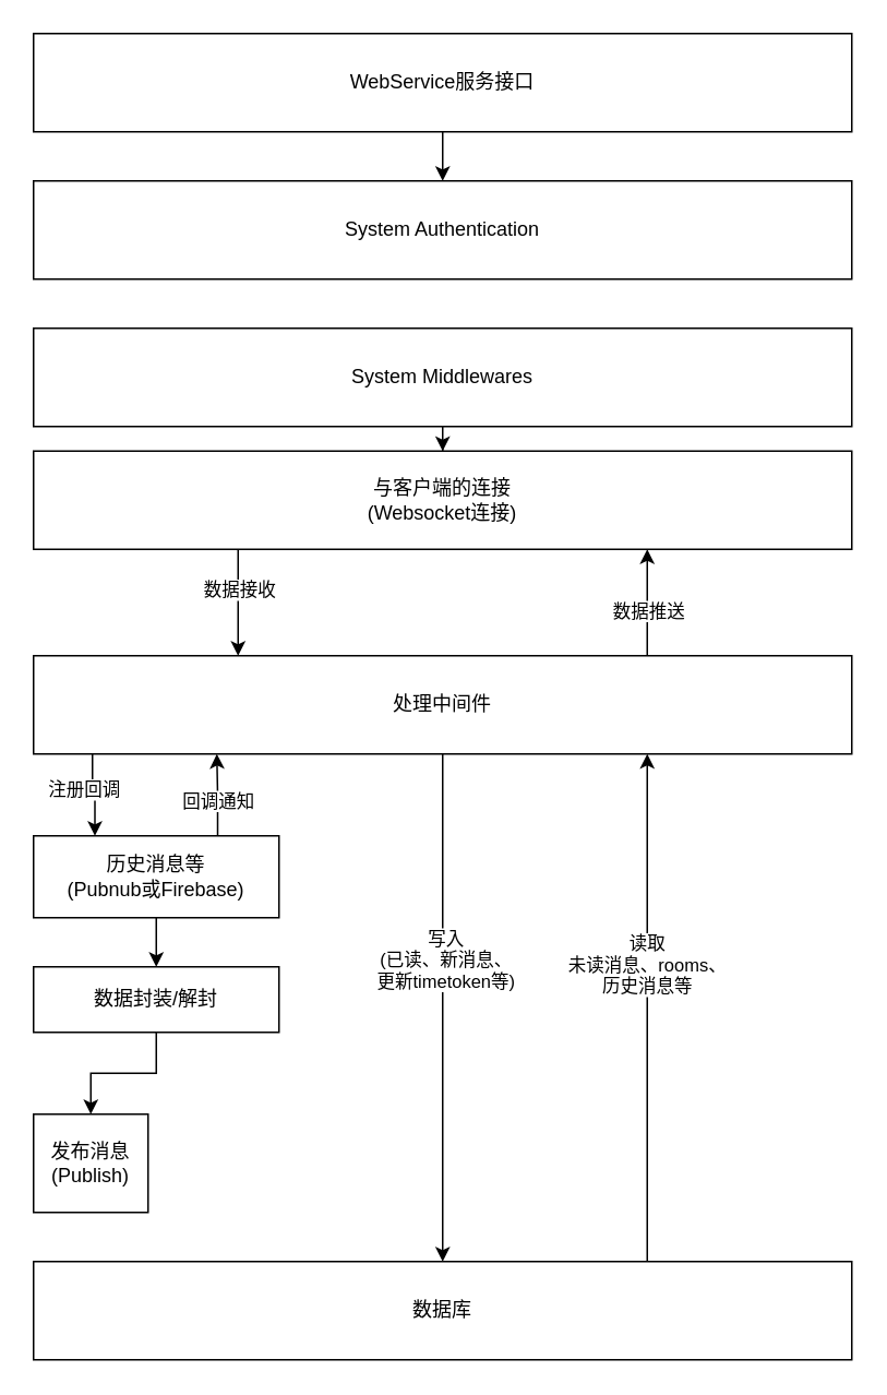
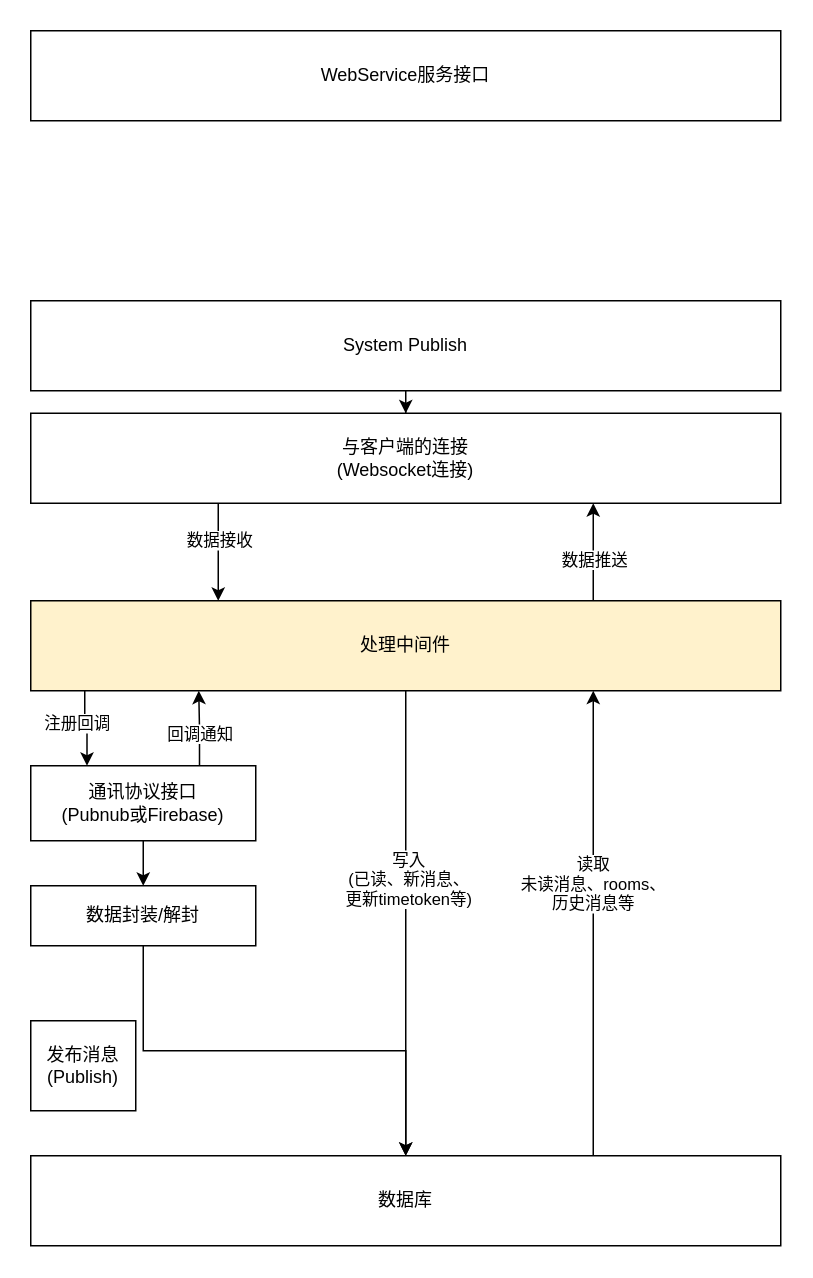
  <mxCell id="0" />
  <mxCell id="1" parent="0" />
- <mxCell id="2" style="edgeStyle=orthogonalEdgeStyle;rounded=0;orthogonalLoop=1;jettySize=auto;html=1;" edge="1" parent="1" source="3" target="6"><mxGeometry relative="1" as="geometry" /></mxCell>
  <mxCell id="3" value="WebService服务接口" style="rounded=0;whiteSpace=wrap;html=1;" vertex="1" parent="1"><mxGeometry x="20" y="20" width="500" height="60" as="geometry" /></mxCell>
  <mxCell id="4" style="edgeStyle=orthogonalEdgeStyle;rounded=0;orthogonalLoop=1;jettySize=auto;html=1;" edge="1" parent="1" source="5" target="19"><mxGeometry relative="1" as="geometry" /></mxCell>
- <mxCell id="5" value="System Middlewares" style="rounded=0;whiteSpace=wrap;html=1;" vertex="1" parent="1"><mxGeometry x="20" y="200" width="500" height="60" as="geometry" /></mxCell>
- <mxCell id="6" value="System Authentication" style="rounded=0;whiteSpace=wrap;html=1;" vertex="1" parent="1"><mxGeometry x="20" y="110" width="500" height="60" as="geometry" /></mxCell>
+ <mxCell id="5" value="System Publish" style="rounded=0;whiteSpace=wrap;html=1;" vertex="1" parent="1"><mxGeometry x="20" y="200" width="500" height="60" as="geometry" /></mxCell>
  <mxCell id="7" style="edgeStyle=orthogonalEdgeStyle;rounded=0;orthogonalLoop=1;jettySize=auto;html=1;entryX=0.5;entryY=0;entryDx=0;entryDy=0;" edge="1" parent="1" source="8" target="26"><mxGeometry relative="1" as="geometry" /></mxCell>
- <mxCell id="8" value="历史消息等&lt;br&gt;(Pubnub或Firebase)" style="rounded=0;whiteSpace=wrap;html=1;" vertex="1" parent="1"><mxGeometry x="20" y="510" width="150" height="50" as="geometry" /></mxCell>
+ <mxCell id="8" value="通讯协议接口&lt;br&gt;(Pubnub或Firebase)" style="rounded=0;whiteSpace=wrap;html=1;" vertex="1" parent="1"><mxGeometry x="20" y="510" width="150" height="50" as="geometry" /></mxCell>
  <mxCell id="9" style="edgeStyle=orthogonalEdgeStyle;rounded=0;orthogonalLoop=1;jettySize=auto;html=1;entryX=0.5;entryY=0;entryDx=0;entryDy=0;" edge="1" parent="1" source="24" target="16"><mxGeometry relative="1" as="geometry"><Array as="points" /></mxGeometry></mxCell>
  <mxCell id="10" value="写入&lt;br&gt;(已读、新消息、&lt;br&gt;更新timetoken等)" style="edgeLabel;html=1;align=center;verticalAlign=middle;resizable=0;points=[];" vertex="1" connectable="0" parent="9"><mxGeometry x="-0.192" y="1" relative="1" as="geometry"><mxPoint as="offset" /></mxGeometry></mxCell>
  <mxCell id="11" value="发布消息&lt;br&gt;(Publish)" style="rounded=0;whiteSpace=wrap;html=1;" vertex="1" parent="1"><mxGeometry x="20" y="680" width="70" height="60" as="geometry" /></mxCell>
  <mxCell id="12" style="edgeStyle=orthogonalEdgeStyle;rounded=0;orthogonalLoop=1;jettySize=auto;html=1;entryX=0.224;entryY=1;entryDx=0;entryDy=0;entryPerimeter=0;exitX=0.75;exitY=0;exitDx=0;exitDy=0;" edge="1" parent="1" source="8" target="24"><mxGeometry relative="1" as="geometry" /></mxCell>
  <mxCell id="13" value="回调通知" style="edgeLabel;html=1;align=center;verticalAlign=middle;resizable=0;points=[];" vertex="1" connectable="0" parent="12"><mxGeometry x="-0.141" relative="1" as="geometry"><mxPoint as="offset" /></mxGeometry></mxCell>
  <mxCell id="14" style="edgeStyle=orthogonalEdgeStyle;rounded=0;orthogonalLoop=1;jettySize=auto;html=1;exitX=0.75;exitY=0;exitDx=0;exitDy=0;entryX=0.75;entryY=1;entryDx=0;entryDy=0;" edge="1" parent="1" source="16" target="24"><mxGeometry relative="1" as="geometry" /></mxCell>
  <mxCell id="15" value="读取&lt;br&gt;未读消息、rooms、&lt;br&gt;历史消息等" style="edgeLabel;html=1;align=center;verticalAlign=middle;resizable=0;points=[];" vertex="1" connectable="0" parent="14"><mxGeometry x="0.175" relative="1" as="geometry"><mxPoint as="offset" /></mxGeometry></mxCell>
  <mxCell id="16" value="数据库" style="rounded=0;whiteSpace=wrap;html=1;" vertex="1" parent="1"><mxGeometry x="20" y="770" width="500" height="60" as="geometry" /></mxCell>
  <mxCell id="17" style="edgeStyle=orthogonalEdgeStyle;rounded=0;orthogonalLoop=1;jettySize=auto;html=1;entryX=0.25;entryY=0;entryDx=0;entryDy=0;exitX=0.25;exitY=1;exitDx=0;exitDy=0;" edge="1" parent="1" source="19" target="24"><mxGeometry relative="1" as="geometry" /></mxCell>
  <mxCell id="18" value="数据接收" style="edgeLabel;html=1;align=center;verticalAlign=middle;resizable=0;points=[];" vertex="1" connectable="0" parent="17"><mxGeometry x="-0.267" relative="1" as="geometry"><mxPoint as="offset" /></mxGeometry></mxCell>
  <mxCell id="19" value="与客户端的连接&lt;br&gt;(Websocket连接)" style="rounded=0;whiteSpace=wrap;html=1;" vertex="1" parent="1"><mxGeometry x="20" y="275" width="500" height="60" as="geometry" /></mxCell>
  <mxCell id="20" style="edgeStyle=orthogonalEdgeStyle;rounded=0;orthogonalLoop=1;jettySize=auto;html=1;exitX=0.072;exitY=0.98;exitDx=0;exitDy=0;exitPerimeter=0;entryX=0.25;entryY=0;entryDx=0;entryDy=0;" edge="1" parent="1" source="24" target="8"><mxGeometry relative="1" as="geometry"><mxPoint x="100" y="430" as="sourcePoint" /></mxGeometry></mxCell>
  <mxCell id="21" value="注册回调" style="edgeLabel;html=1;align=center;verticalAlign=middle;resizable=0;points=[];" vertex="1" connectable="0" parent="20"><mxGeometry x="-0.122" relative="1" as="geometry"><mxPoint x="-6" as="offset" /></mxGeometry></mxCell>
  <mxCell id="22" style="edgeStyle=orthogonalEdgeStyle;rounded=0;orthogonalLoop=1;jettySize=auto;html=1;entryX=0.75;entryY=1;entryDx=0;entryDy=0;exitX=0.75;exitY=0;exitDx=0;exitDy=0;" edge="1" parent="1" source="24" target="19"><mxGeometry relative="1" as="geometry" /></mxCell>
  <mxCell id="23" value="数据推送" style="edgeLabel;html=1;align=center;verticalAlign=middle;resizable=0;points=[];" vertex="1" connectable="0" parent="22"><mxGeometry x="-0.133" relative="1" as="geometry"><mxPoint as="offset" /></mxGeometry></mxCell>
- <mxCell id="24" value="处理中间件" style="rounded=0;whiteSpace=wrap;html=1;" vertex="1" parent="1"><mxGeometry x="20" y="400" width="500" height="60" as="geometry" /></mxCell>
- <mxCell id="25" style="edgeStyle=orthogonalEdgeStyle;rounded=0;orthogonalLoop=1;jettySize=auto;html=1;entryX=0.5;entryY=0;entryDx=0;entryDy=0;" edge="1" parent="1" source="26" target="11"><mxGeometry relative="1" as="geometry" /></mxCell>
+ <mxCell id="24" value="处理中间件" style="rounded=0;whiteSpace=wrap;html=1;fillColor=#fff2cc;" vertex="1" parent="1"><mxGeometry x="20" y="400" width="500" height="60" as="geometry" /></mxCell>
+ <mxCell id="25" style="edgeStyle=orthogonalEdgeStyle;rounded=0;orthogonalLoop=1;jettySize=auto;html=1;" edge="1" parent="1" source="26" target="16"><mxGeometry relative="1" as="geometry" /></mxCell>
  <mxCell id="26" value="数据封装/解封" style="rounded=0;whiteSpace=wrap;html=1;" vertex="1" parent="1"><mxGeometry x="20" y="590" width="150" height="40" as="geometry" /></mxCell>
